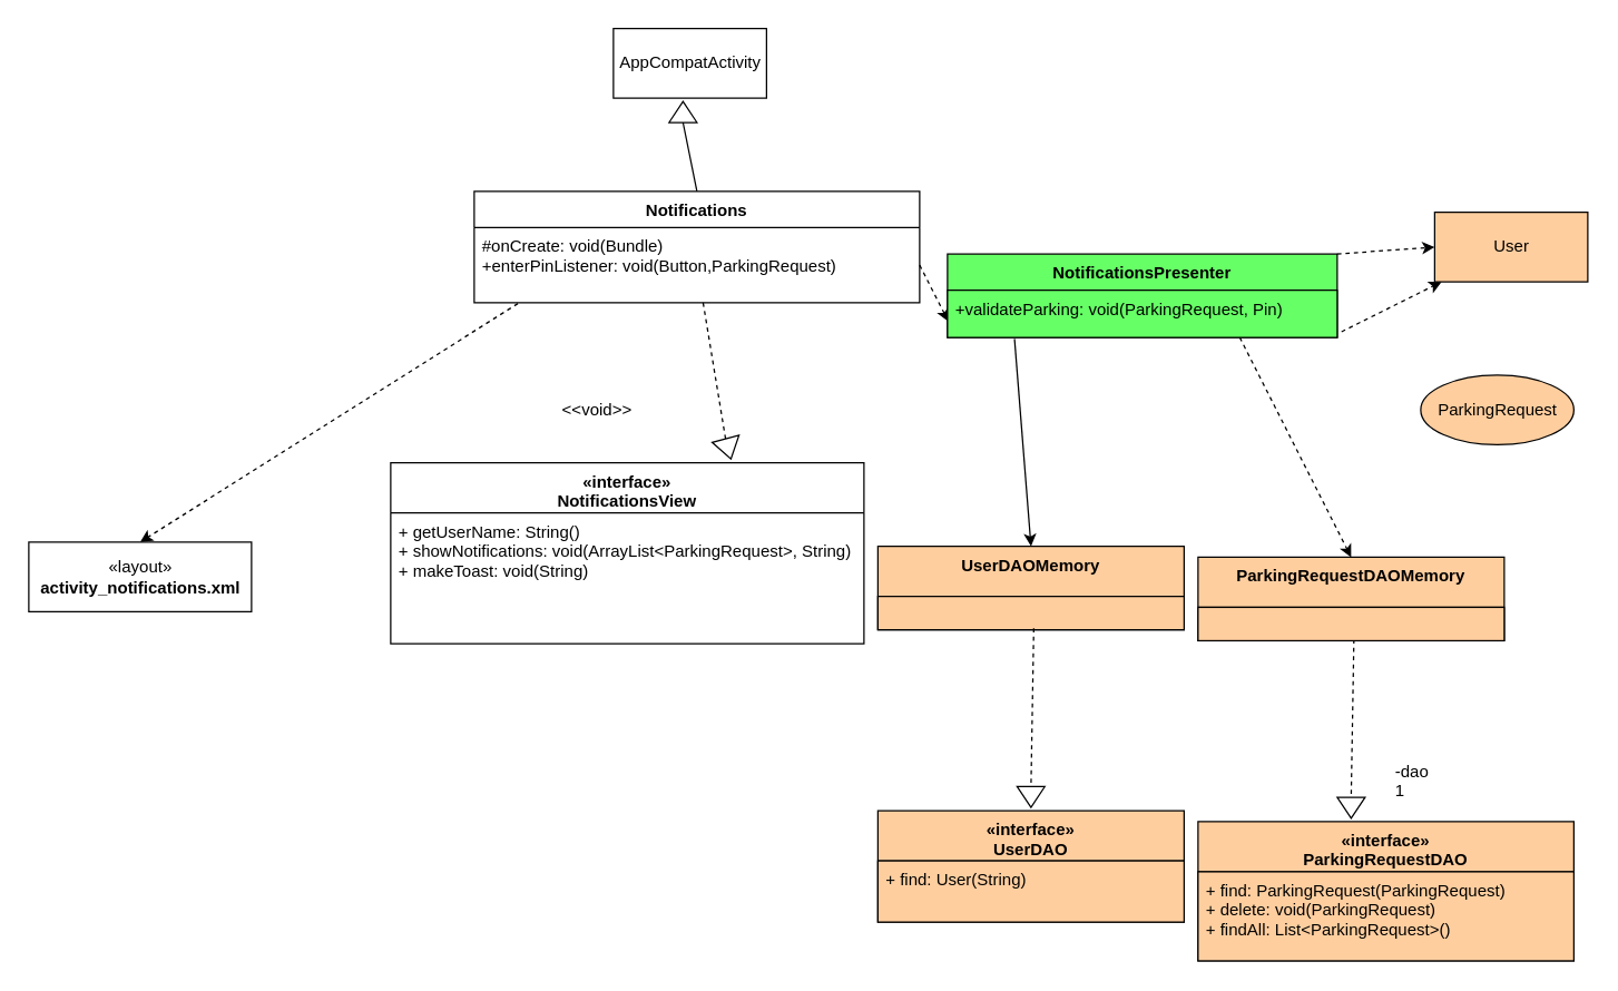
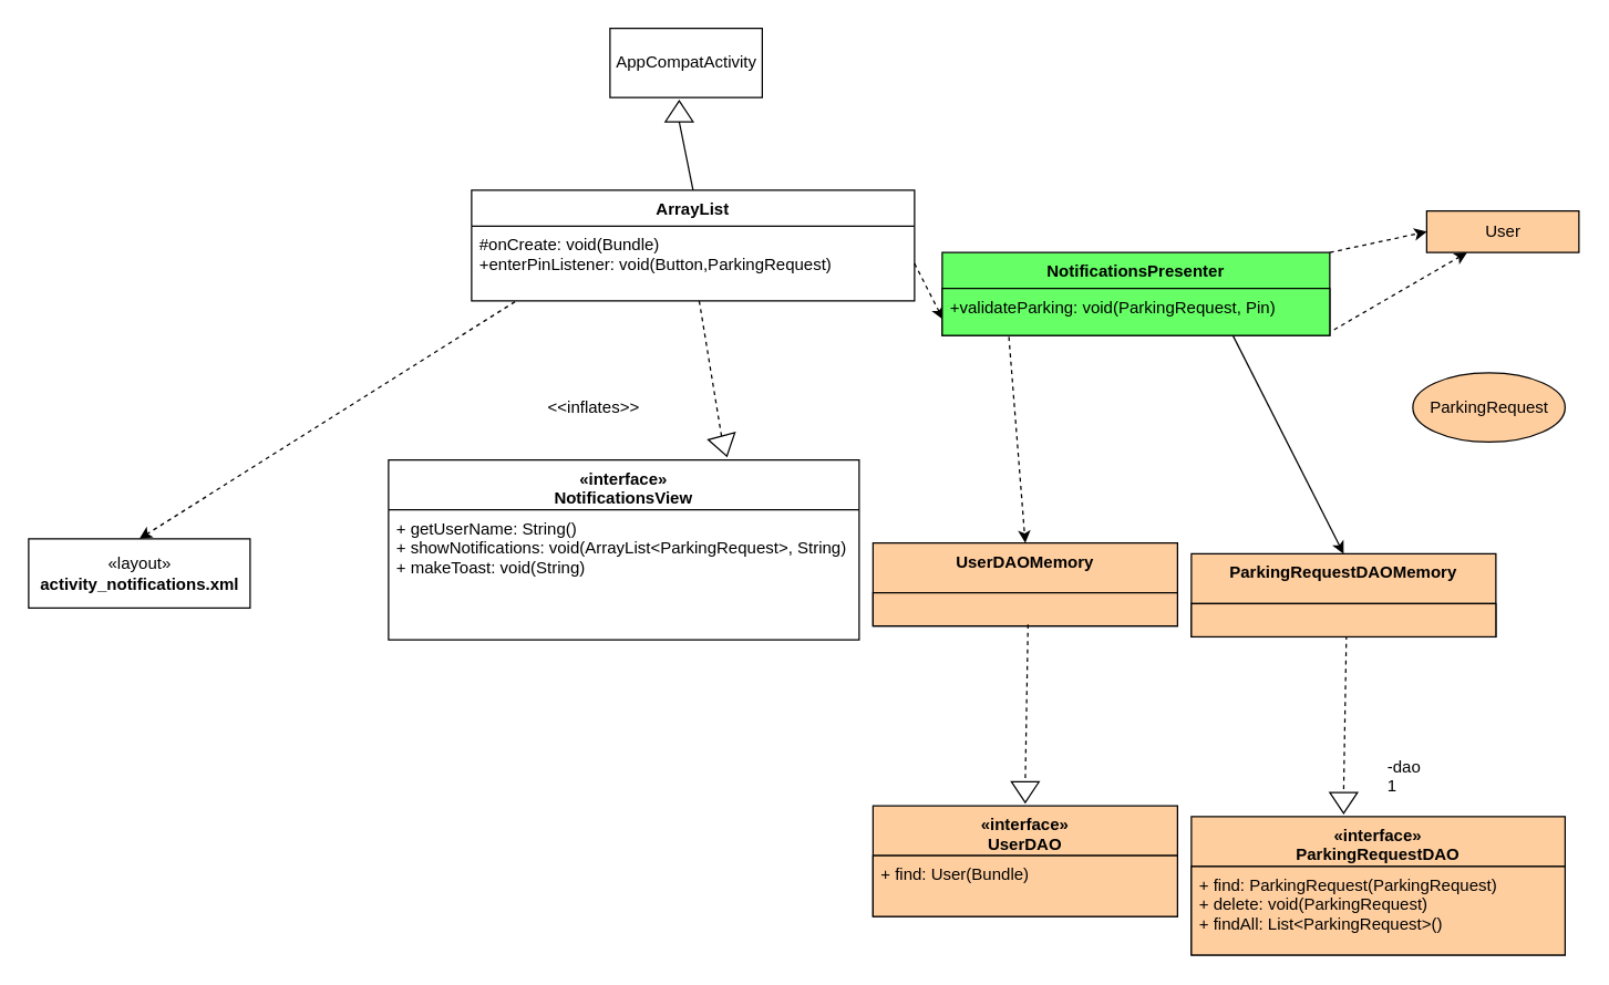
  <mxCell id="0" />
  <mxCell id="1" parent="0" />
  <mxCell id="2" value="AppCompatActivity" style="html=1;fillColor=#ffffff;strokeColor=#000000;" parent="1" vertex="1"><mxGeometry x="440" y="20" width="110" height="50" as="geometry" /></mxCell>
  <mxCell id="3" value="" style="triangle;whiteSpace=wrap;html=1;strokeColor=#000000;fillColor=#FFFFFF;rotation=-90;" parent="1" vertex="1"><mxGeometry x="482.5" y="70" width="15" height="20" as="geometry" /></mxCell>
  <mxCell id="4" value="" style="endArrow=none;html=1;entryX=0;entryY=0.5;entryDx=0;entryDy=0;exitX=0.5;exitY=0;exitDx=0;exitDy=0;" parent="1" source="24" target="3" edge="1"><mxGeometry width="50" height="50" relative="1" as="geometry"><mxPoint x="475" y="172" as="sourcePoint" /><mxPoint x="510" y="122" as="targetPoint" /></mxGeometry></mxCell>
  <mxCell id="5" value="" style="endArrow=classic;html=1;exitX=0.098;exitY=1.011;exitDx=0;exitDy=0;exitPerimeter=0;dashed=1;entryX=0.5;entryY=0;entryDx=0;entryDy=0;" parent="1" source="25" target="6" edge="1"><mxGeometry width="50" height="50" relative="1" as="geometry"><mxPoint x="400" y="342" as="sourcePoint" /><mxPoint x="370" y="332" as="targetPoint" /></mxGeometry></mxCell>
  <mxCell id="6" value="«layout»&lt;br&gt;&lt;b&gt;activity_notifications.xml&lt;/b&gt;" style="html=1;strokeColor=#000000;fillColor=#FFFFFF;" parent="1" vertex="1"><mxGeometry x="20" y="389" width="160" height="50" as="geometry" /></mxCell>
  <mxCell id="7" value="" style="triangle;whiteSpace=wrap;html=1;strokeColor=#000000;fillColor=#FFFFFF;rotation=75;" parent="1" vertex="1"><mxGeometry x="515" y="312" width="15" height="20" as="geometry" /></mxCell>
  <mxCell id="8" value="" style="endArrow=none;html=1;entryX=0;entryY=0.5;entryDx=0;entryDy=0;dashed=1;" parent="1" source="25" target="7" edge="1"><mxGeometry width="50" height="50" relative="1" as="geometry"><mxPoint x="490" y="304.432" as="sourcePoint" /><mxPoint x="520" y="312" as="targetPoint" /></mxGeometry></mxCell>
  <mxCell id="9" value="" style="endArrow=classic;html=1;exitX=1;exitY=0.5;exitDx=0;exitDy=0;dashed=1;entryX=0.004;entryY=0.863;entryDx=0;entryDy=0;entryPerimeter=0;" parent="1" source="25" edge="1"><mxGeometry width="50" height="50" relative="1" as="geometry"><mxPoint x="653.18" y="222.004" as="sourcePoint" /><mxPoint x="680.64" y="230.438" as="targetPoint" /></mxGeometry></mxCell>
  <mxCell id="10" value="NotificationsPresenter" style="swimlane;fontStyle=1;align=center;verticalAlign=top;childLayout=stackLayout;horizontal=1;startSize=26;horizontalStack=0;resizeParent=1;resizeParentMax=0;resizeLast=0;collapsible=1;marginBottom=0;strokeColor=#000000;fillColor=#66FF66;gradientColor=none;" parent="1" vertex="1"><mxGeometry x="680" y="182" width="280" height="60" as="geometry" /></mxCell>
  <mxCell id="11" value="+validateParking: void(ParkingRequest, Pin)" style="text;strokeColor=#000000;fillColor=#66FF66;align=left;verticalAlign=top;spacingLeft=4;spacingRight=4;overflow=hidden;rotatable=0;points=[[0,0.5],[1,0.5]];portConstraint=eastwest;gradientColor=none;" parent="10" vertex="1"><mxGeometry y="26" width="280" height="34" as="geometry" /></mxCell>
- <mxCell id="12" value="" style="endArrow=classic;html=1;exitX=0.172;exitY=1.029;exitDx=0;exitDy=0;exitPerimeter=0;entryX=0.5;entryY=0;entryDx=0;entryDy=0;" parent="1" source="11" target="17" edge="1"><mxGeometry width="50" height="50" relative="1" as="geometry"><mxPoint x="720" y="342" as="sourcePoint" /><mxPoint x="700" y="362" as="targetPoint" /></mxGeometry></mxCell>
+ <mxCell id="12" value="" style="endArrow=classic;html=1;exitX=0.172;exitY=1.029;exitDx=0;exitDy=0;exitPerimeter=0;entryX=0.5;entryY=0;entryDx=0;entryDy=0;dashed=1;" parent="1" source="11" target="17" edge="1"><mxGeometry width="50" height="50" relative="1" as="geometry"><mxPoint x="720" y="342" as="sourcePoint" /><mxPoint x="700" y="362" as="targetPoint" /></mxGeometry></mxCell>
  <mxCell id="13" value="" style="endArrow=classic;html=1;exitX=1;exitY=0;exitDx=0;exitDy=0;dashed=1;entryX=0;entryY=0.5;entryDx=0;entryDy=0;" parent="1" source="10" target="15" edge="1"><mxGeometry width="50" height="50" relative="1" as="geometry"><mxPoint x="870" y="214.28" as="sourcePoint" /><mxPoint x="940" y="192" as="targetPoint" /></mxGeometry></mxCell>
  <mxCell id="14" value="" style="endArrow=classic;html=1;exitX=1.011;exitY=0.878;exitDx=0;exitDy=0;dashed=1;exitPerimeter=0;" parent="1" source="11" target="15" edge="1"><mxGeometry width="50" height="50" relative="1" as="geometry"><mxPoint x="880" y="272" as="sourcePoint" /><mxPoint x="930" y="282" as="targetPoint" /></mxGeometry></mxCell>
- <mxCell id="15" value="User" style="html=1;strokeColor=#000000;fillColor=#FFCE9F;gradientColor=none;" parent="1" vertex="1"><mxGeometry x="1030" y="152" width="110" height="50" as="geometry" /></mxCell>
+ <mxCell id="15" value="User" style="html=1;strokeColor=#000000;fillColor=#FFCE9F;gradientColor=none;" parent="1" vertex="1"><mxGeometry x="1030" y="152" width="110" height="30" as="geometry" /></mxCell>
  <mxCell id="16" value="ParkingRequest" style="ellipse;html=1;strokeColor=#000000;fillColor=#FFCE9F;gradientColor=none;" parent="1" vertex="1"><mxGeometry x="1020" y="269" width="110" height="50" as="geometry" /></mxCell>
  <mxCell id="17" value="UserDAOMemory&#10;" style="swimlane;fontStyle=1;align=center;verticalAlign=top;childLayout=stackLayout;horizontal=1;startSize=36;horizontalStack=0;resizeParent=1;resizeParentMax=0;resizeLast=0;collapsible=1;marginBottom=0;strokeColor=#000000;fillColor=#FFCE9F;gradientColor=none;" parent="1" vertex="1"><mxGeometry x="630" y="392" width="220" height="60" as="geometry"><mxRectangle x="360" y="590" width="120" height="70" as="alternateBounds" /></mxGeometry></mxCell>
  <mxCell id="18" value="" style="text;strokeColor=#000000;fillColor=#FFCE9F;align=left;verticalAlign=top;spacingLeft=4;spacingRight=4;overflow=hidden;rotatable=0;points=[[0,0.5],[1,0.5]];portConstraint=eastwest;" parent="17" vertex="1"><mxGeometry y="36" width="220" height="24" as="geometry" /></mxCell>
  <mxCell id="19" value="«interface»&#10;UserDAO&#10;" style="swimlane;fontStyle=1;align=center;verticalAlign=top;childLayout=stackLayout;horizontal=1;startSize=36;horizontalStack=0;resizeParent=1;resizeParentMax=0;resizeLast=0;collapsible=1;marginBottom=0;strokeColor=#000000;fillColor=#FFCE9F;gradientColor=none;" parent="1" vertex="1"><mxGeometry x="630" y="582" width="220" height="80" as="geometry"><mxRectangle x="360" y="590" width="120" height="70" as="alternateBounds" /></mxGeometry></mxCell>
- <mxCell id="20" value="+ find: User(String)" style="text;strokeColor=#000000;fillColor=#FFCE9F;align=left;verticalAlign=top;spacingLeft=4;spacingRight=4;overflow=hidden;rotatable=0;points=[[0,0.5],[1,0.5]];portConstraint=eastwest;" parent="19" vertex="1"><mxGeometry y="36" width="220" height="44" as="geometry" /></mxCell>
+ <mxCell id="20" value="+ find: User(Bundle)" style="text;strokeColor=#000000;fillColor=#FFCE9F;align=left;verticalAlign=top;spacingLeft=4;spacingRight=4;overflow=hidden;rotatable=0;points=[[0,0.5],[1,0.5]];portConstraint=eastwest;" parent="19" vertex="1"><mxGeometry y="36" width="220" height="44" as="geometry" /></mxCell>
  <mxCell id="21" value="" style="triangle;whiteSpace=wrap;html=1;strokeColor=#000000;fillColor=#FFFFFF;rotation=90;" parent="1" vertex="1"><mxGeometry x="732.5" y="562" width="15" height="20" as="geometry" /></mxCell>
  <mxCell id="22" value="" style="endArrow=none;html=1;entryX=0;entryY=0.5;entryDx=0;entryDy=0;dashed=1;exitX=0.509;exitY=0.958;exitDx=0;exitDy=0;exitPerimeter=0;" parent="1" source="18" target="21" edge="1"><mxGeometry width="50" height="50" relative="1" as="geometry"><mxPoint x="544.064" y="502" as="sourcePoint" /><mxPoint x="577.5" y="572" as="targetPoint" /></mxGeometry></mxCell>
- <mxCell id="23" value="&amp;lt;&amp;lt;void&amp;gt;&amp;gt;" style="text;html=1;align=center;verticalAlign=middle;resizable=0;points=[];autosize=1;" parent="1" vertex="1"><mxGeometry x="387.5" y="284" width="80" height="20" as="geometry" /></mxCell>
- <mxCell id="24" value="Notifications" style="swimlane;fontStyle=1;align=center;verticalAlign=top;childLayout=stackLayout;horizontal=1;startSize=26;horizontalStack=0;resizeParent=1;resizeParentMax=0;resizeLast=0;collapsible=1;marginBottom=0;strokeColor=#000000;fillColor=#FFFFFF;" parent="1" vertex="1"><mxGeometry x="340" y="137" width="320" height="80" as="geometry" /></mxCell>
+ <mxCell id="23" value="&amp;lt;&amp;lt;inflates&amp;gt;&amp;gt;" style="text;html=1;align=center;verticalAlign=middle;resizable=0;points=[];autosize=1;" parent="1" vertex="1"><mxGeometry x="387.5" y="284" width="80" height="20" as="geometry" /></mxCell>
+ <mxCell id="24" value="ArrayList" style="swimlane;fontStyle=1;align=center;verticalAlign=top;childLayout=stackLayout;horizontal=1;startSize=26;horizontalStack=0;resizeParent=1;resizeParentMax=0;resizeLast=0;collapsible=1;marginBottom=0;strokeColor=#000000;fillColor=#FFFFFF;" parent="1" vertex="1"><mxGeometry x="340" y="137" width="320" height="80" as="geometry" /></mxCell>
  <mxCell id="25" value="#onCreate: void(Bundle)&#10;+enterPinListener: void(Button,ParkingRequest)" style="text;strokeColor=none;fillColor=none;align=left;verticalAlign=top;spacingLeft=4;spacingRight=4;overflow=hidden;rotatable=0;points=[[0,0.5],[1,0.5]];portConstraint=eastwest;" parent="24" vertex="1"><mxGeometry y="26" width="320" height="54" as="geometry" /></mxCell>
- <mxCell id="26" value="" style="endArrow=classic;html=1;exitX=0.75;exitY=1;exitDx=0;exitDy=0;entryX=0.5;entryY=0;entryDx=0;entryDy=0;dashed=1;" parent="1" source="10" target="30" edge="1"><mxGeometry width="50" height="50" relative="1" as="geometry"><mxPoint x="958.16" y="291.996" as="sourcePoint" /><mxPoint x="930" y="369.85" as="targetPoint" /></mxGeometry></mxCell>
+ <mxCell id="26" value="" style="endArrow=classic;html=1;exitX=0.75;exitY=1;exitDx=0;exitDy=0;entryX=0.5;entryY=0;entryDx=0;entryDy=0;" parent="1" source="10" target="30" edge="1"><mxGeometry width="50" height="50" relative="1" as="geometry"><mxPoint x="958.16" y="291.996" as="sourcePoint" /><mxPoint x="930" y="369.85" as="targetPoint" /></mxGeometry></mxCell>
  <mxCell id="27" value="" style="triangle;whiteSpace=wrap;html=1;strokeColor=#000000;fillColor=#FFFFFF;rotation=90;" parent="1" vertex="1"><mxGeometry x="962.5" y="569.85" width="15" height="20" as="geometry" /></mxCell>
  <mxCell id="28" value="" style="endArrow=none;html=1;entryX=0;entryY=0.5;entryDx=0;entryDy=0;dashed=1;exitX=0.509;exitY=0.958;exitDx=0;exitDy=0;exitPerimeter=0;" parent="1" source="31" target="27" edge="1"><mxGeometry width="50" height="50" relative="1" as="geometry"><mxPoint x="774.064" y="509.85" as="sourcePoint" /><mxPoint x="807.5" y="579.85" as="targetPoint" /></mxGeometry></mxCell>
  <mxCell id="29" value="-dao&lt;br&gt;1" style="text;html=1;" parent="1" vertex="1"><mxGeometry x="1000" y="539.85" width="50" height="30" as="geometry" /></mxCell>
  <mxCell id="30" value="ParkingRequestDAOMemory&#10;" style="swimlane;fontStyle=1;align=center;verticalAlign=top;childLayout=stackLayout;horizontal=1;startSize=36;horizontalStack=0;resizeParent=1;resizeParentMax=0;resizeLast=0;collapsible=1;marginBottom=0;strokeColor=#000000;fillColor=#FFCE9F;gradientColor=none;" parent="1" vertex="1"><mxGeometry x="860" y="399.85" width="220" height="60" as="geometry"><mxRectangle x="360" y="590" width="120" height="70" as="alternateBounds" /></mxGeometry></mxCell>
  <mxCell id="31" value="" style="text;strokeColor=#000000;fillColor=#FFCE9F;align=left;verticalAlign=top;spacingLeft=4;spacingRight=4;overflow=hidden;rotatable=0;points=[[0,0.5],[1,0.5]];portConstraint=eastwest;" parent="30" vertex="1"><mxGeometry y="36" width="220" height="24" as="geometry" /></mxCell>
  <mxCell id="32" value="«interface»&#10;ParkingRequestDAO&#10;" style="swimlane;fontStyle=1;align=center;verticalAlign=top;childLayout=stackLayout;horizontal=1;startSize=36;horizontalStack=0;resizeParent=1;resizeParentMax=0;resizeLast=0;collapsible=1;marginBottom=0;strokeColor=#000000;fillColor=#FFCE9F;gradientColor=none;" parent="1" vertex="1"><mxGeometry x="860" y="589.85" width="270" height="100" as="geometry"><mxRectangle x="360" y="590" width="120" height="70" as="alternateBounds" /></mxGeometry></mxCell>
  <mxCell id="33" value="+ find: ParkingRequest(ParkingRequest)&#10;+ delete: void(ParkingRequest)&#10;+ findAll: List&lt;ParkingRequest&gt;()" style="text;strokeColor=#000000;fillColor=#FFCE9F;align=left;verticalAlign=top;spacingLeft=4;spacingRight=4;overflow=hidden;rotatable=0;points=[[0,0.5],[1,0.5]];portConstraint=eastwest;" parent="32" vertex="1"><mxGeometry y="36" width="270" height="64" as="geometry" /></mxCell>
  <mxCell id="34" value="«interface»&#10;NotificationsView&#10;" style="swimlane;fontStyle=1;align=center;verticalAlign=top;childLayout=stackLayout;horizontal=1;startSize=36;horizontalStack=0;resizeParent=1;resizeParentMax=0;resizeLast=0;collapsible=1;marginBottom=0;" parent="1" vertex="1"><mxGeometry y="332" width="340" height="130" as="geometry" x="280"><mxRectangle x="360" y="590" width="120" height="70" as="alternateBounds" /></mxGeometry></mxCell>
  <mxCell id="35" value="+ getUserName: String()&#10;+ showNotifications: void(ArrayList&lt;ParkingRequest&gt;, String)&#10;+ makeToast: void(String)" style="text;align=left;verticalAlign=top;spacingLeft=4;spacingRight=4;overflow=hidden;rotatable=0;points=[[0,0.5],[1,0.5]];portConstraint=eastwest;" parent="34" vertex="1"><mxGeometry y="36" width="340" height="94" as="geometry" /></mxCell>
